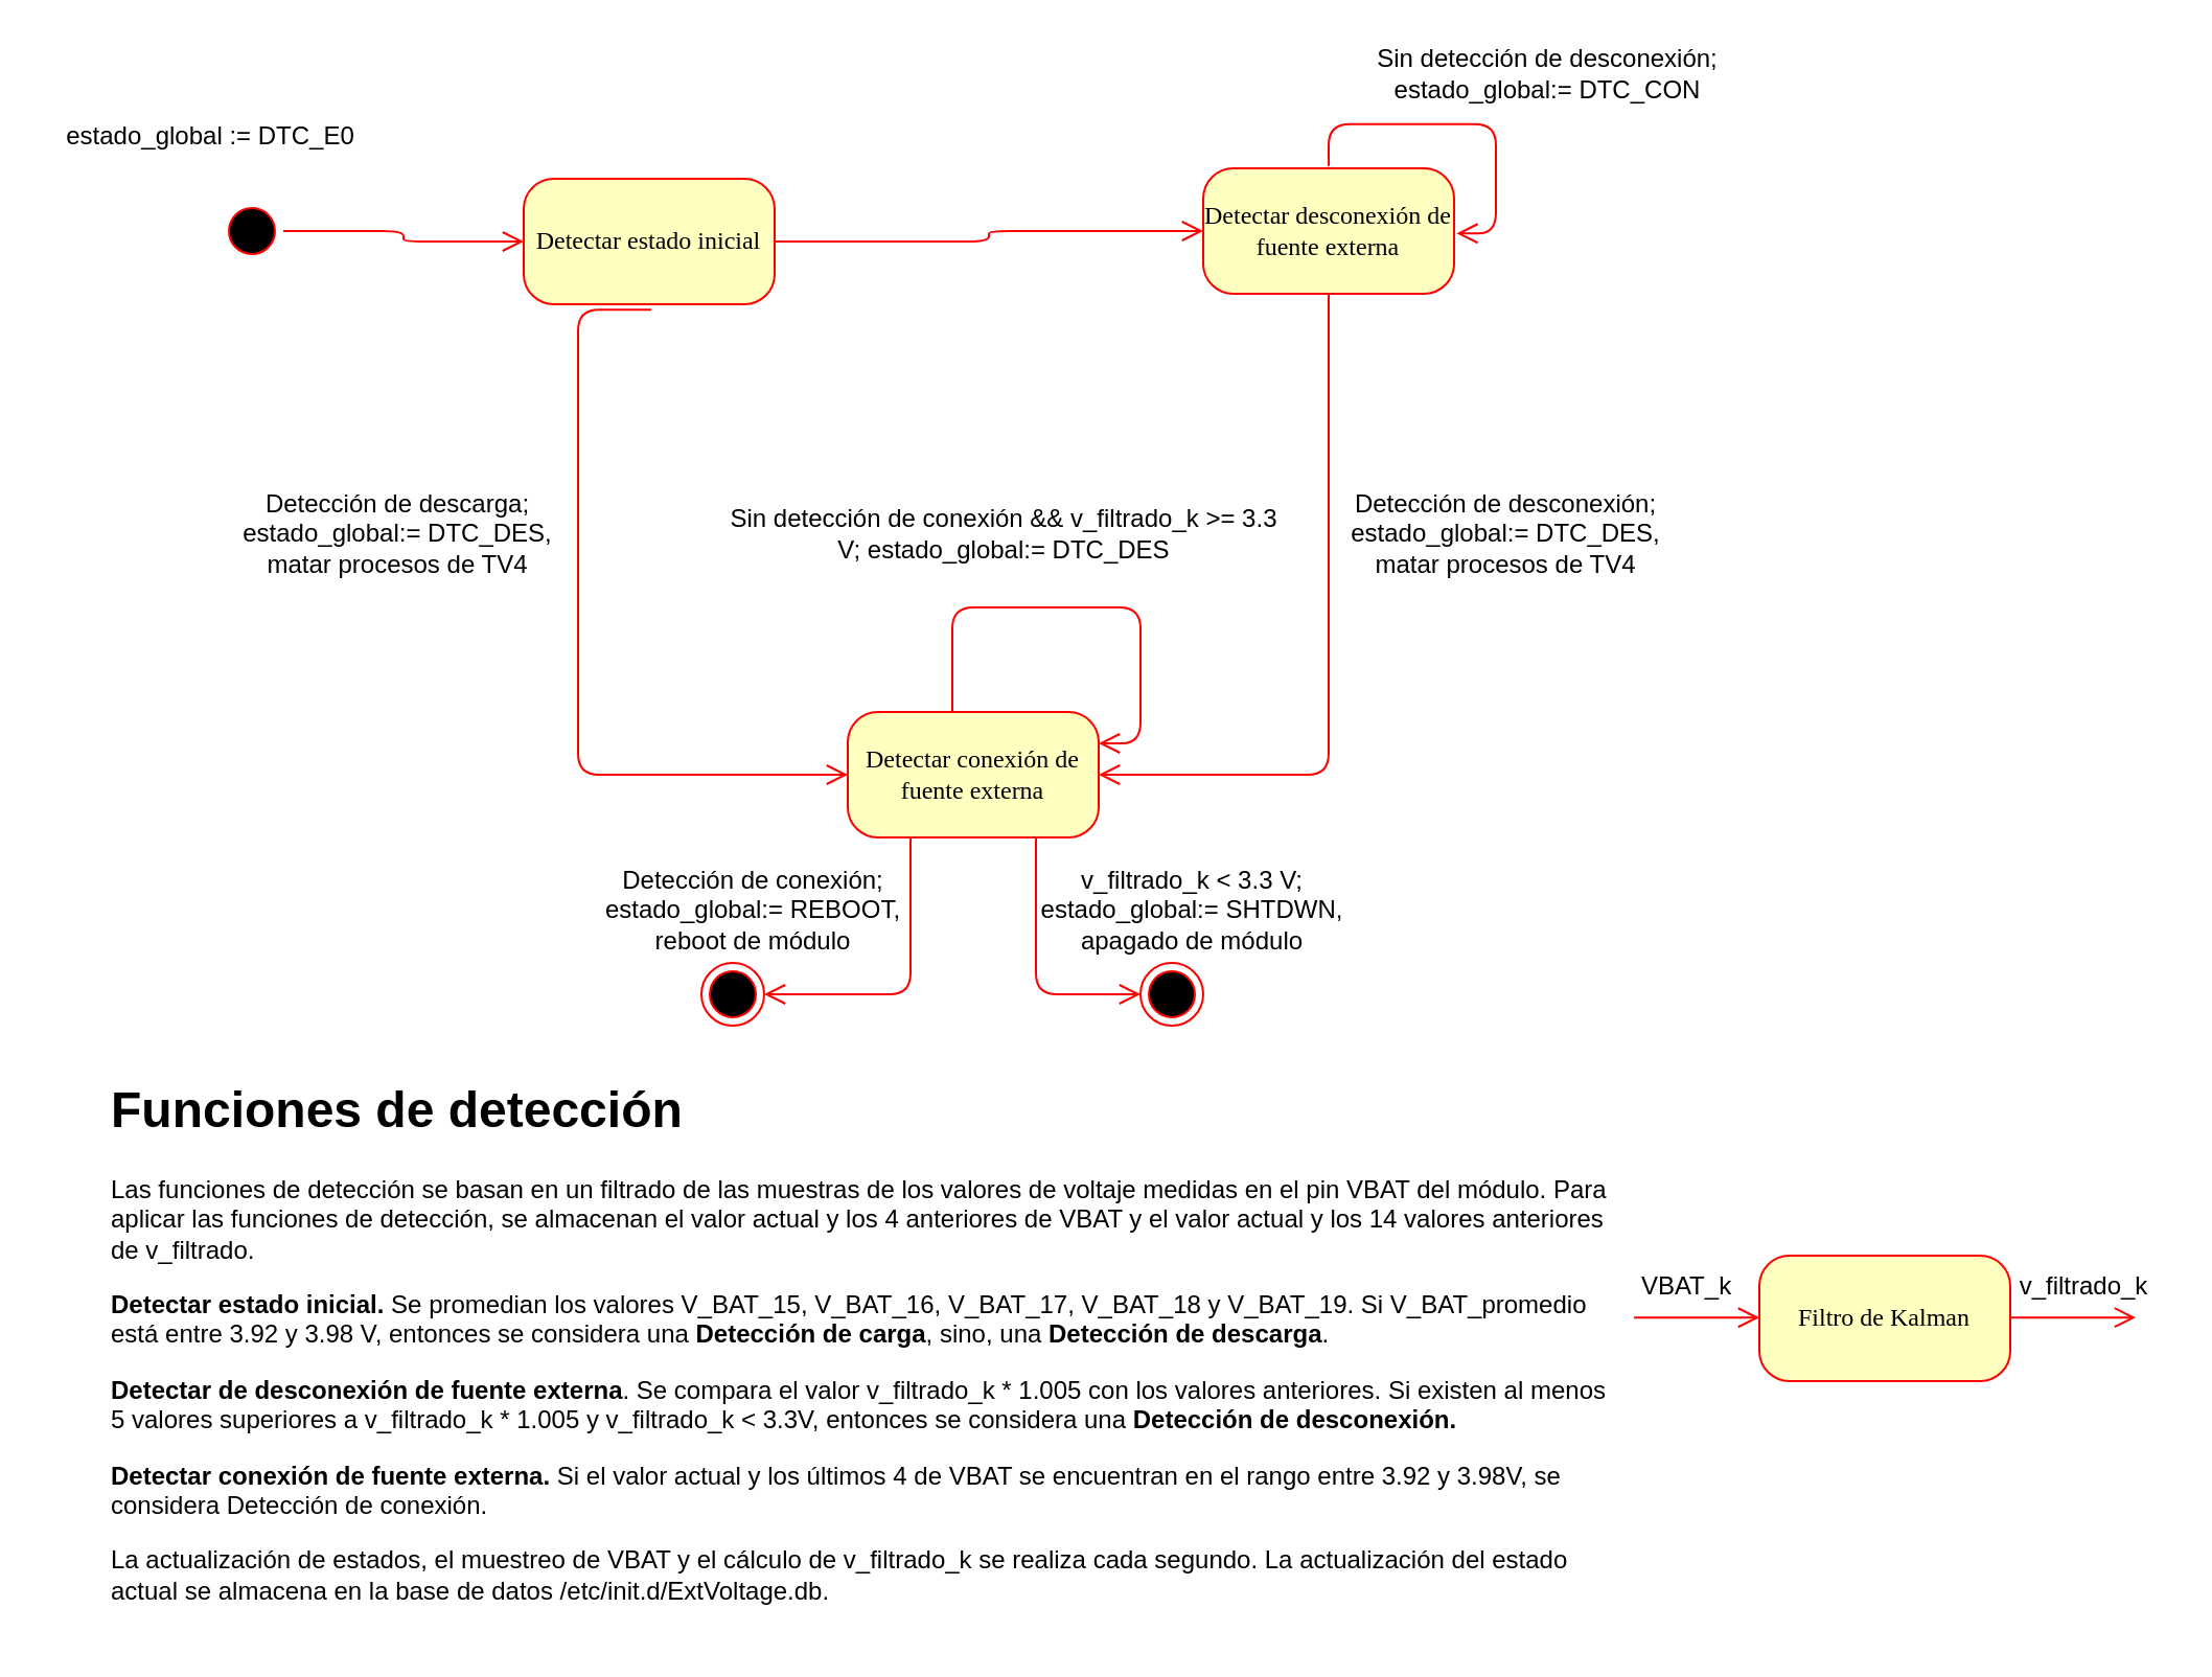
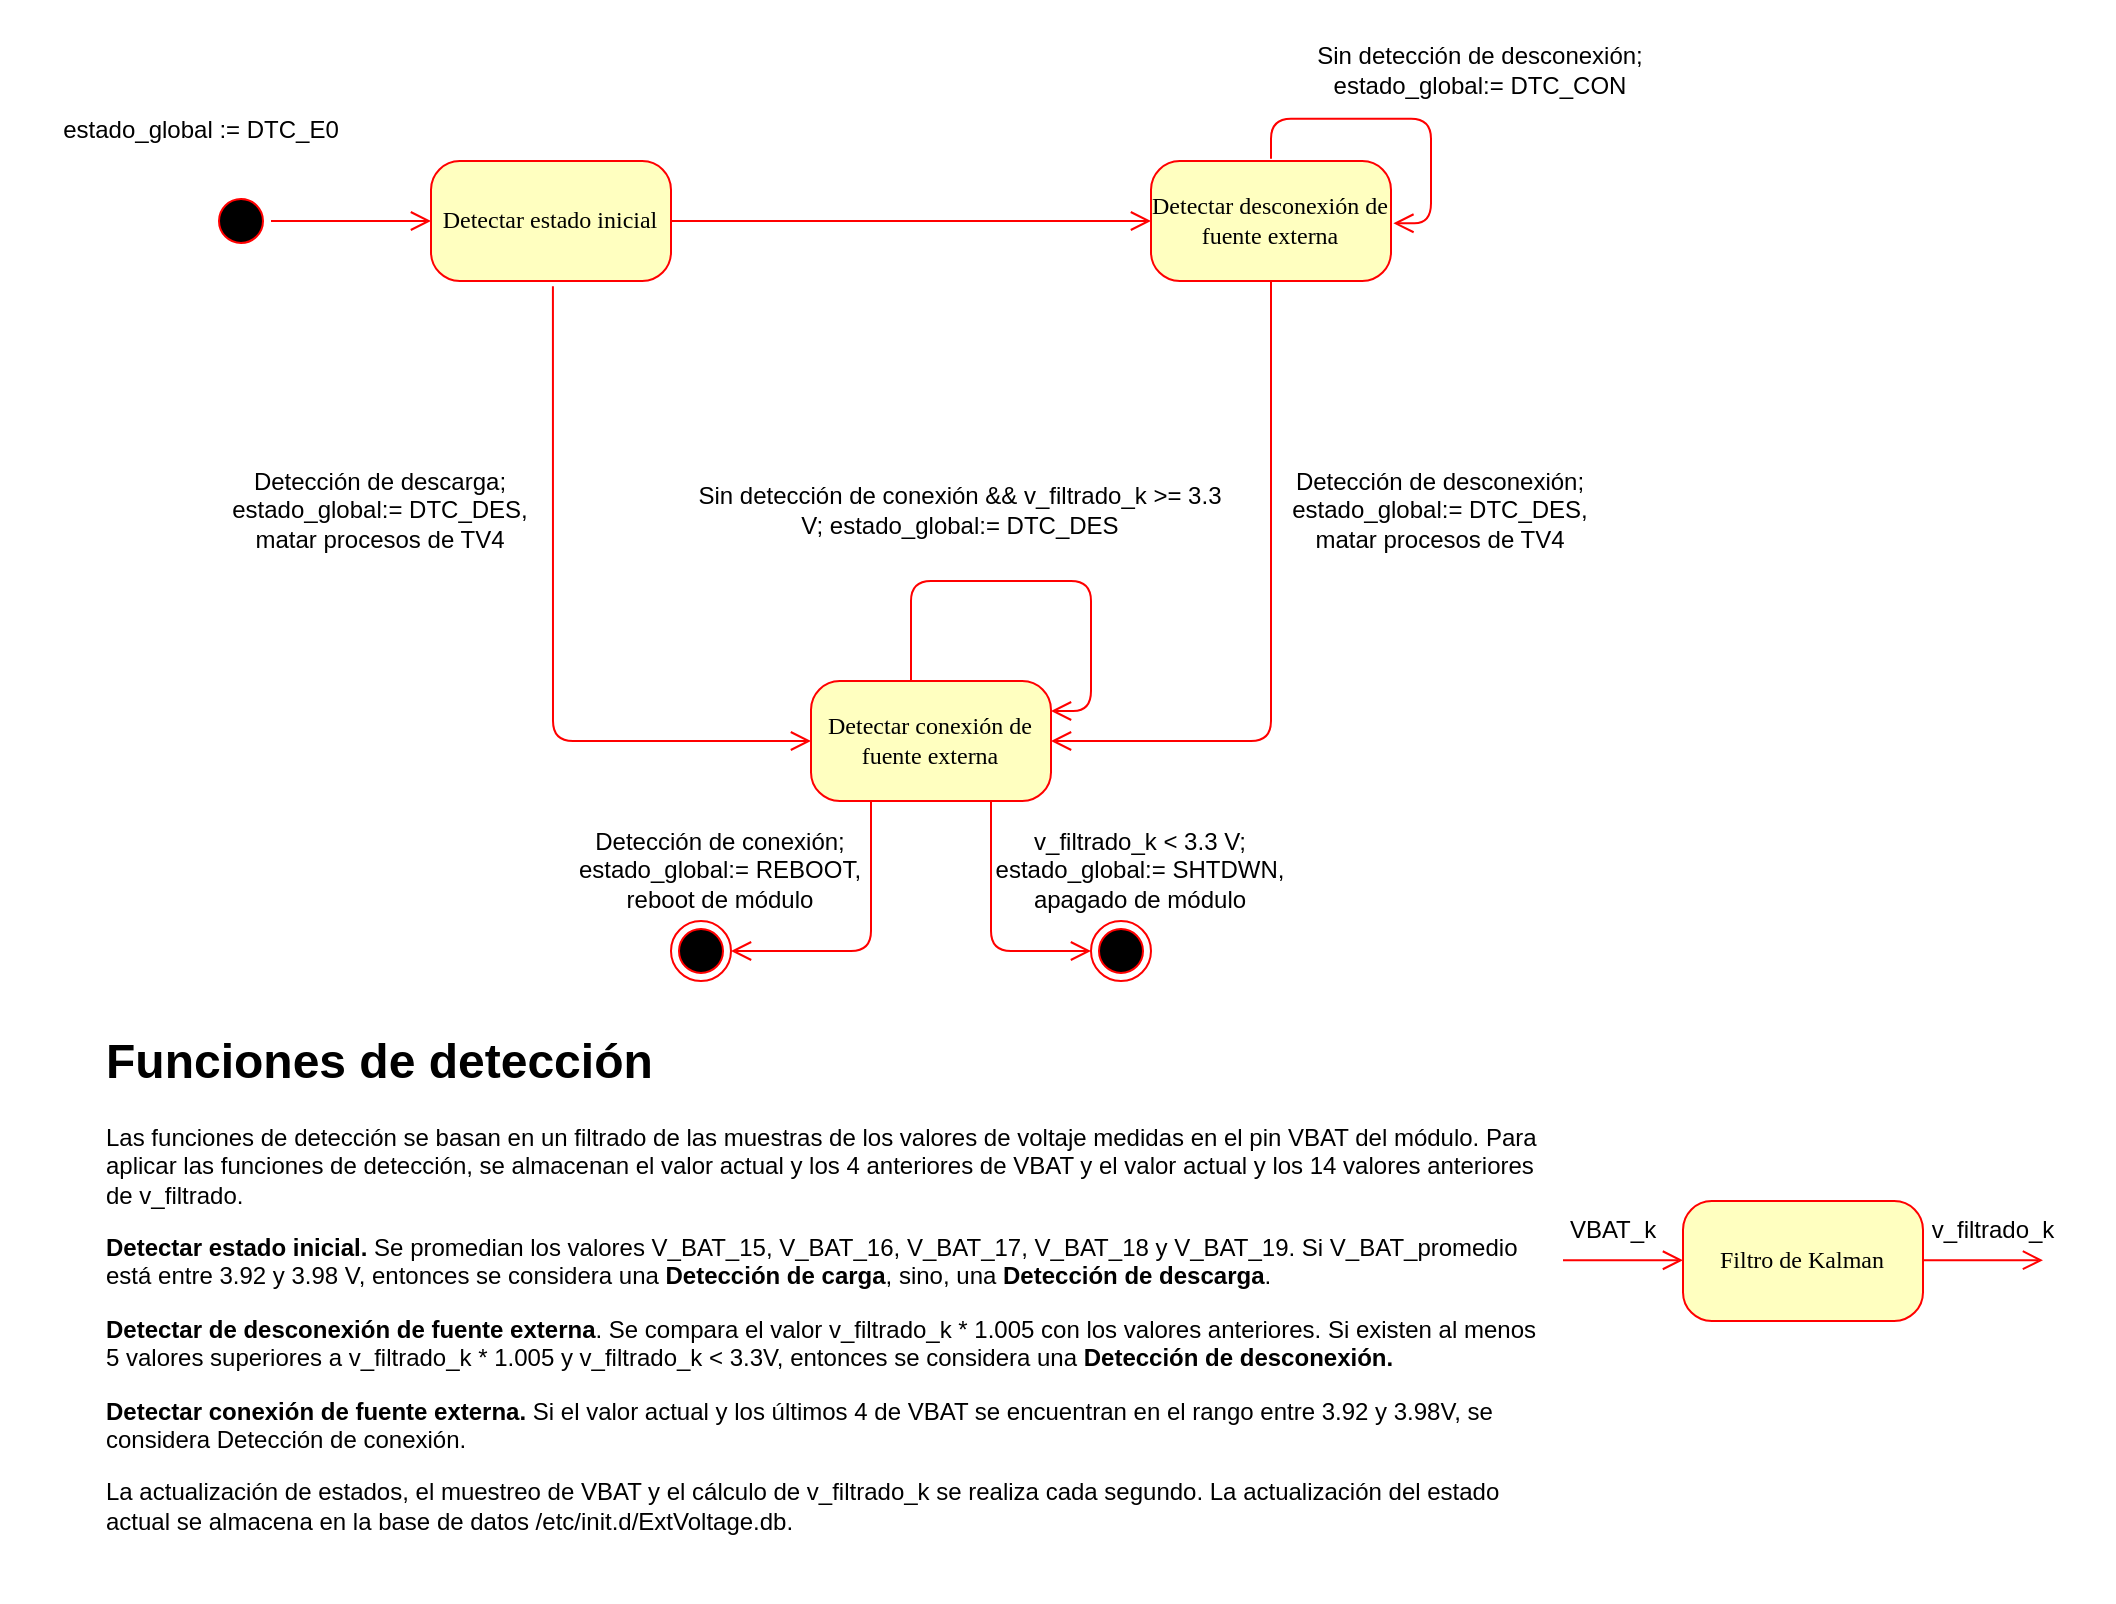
  <mxCell id="0" />
  <mxCell id="1" parent="0" />
  <mxCell id="2" value="" style="ellipse;html=1;shape=startState;fillColor=#000000;strokeColor=#ff0000;rounded=1;shadow=0;comic=0;labelBackgroundColor=none;fontFamily=Verdana;fontSize=12;fontColor=#000000;align=center;direction=south;" parent="1" vertex="1"><mxGeometry x="105" y="95" width="30" height="30" as="geometry" /></mxCell>
- <mxCell id="3" value="Detectar estado inicial" style="rounded=1;whiteSpace=wrap;html=1;arcSize=24;fillColor=#ffffc0;strokeColor=#ff0000;shadow=0;comic=0;labelBackgroundColor=none;fontFamily=Verdana;fontSize=12;fontColor=#000000;align=center;" parent="1" vertex="1"><mxGeometry x="250" y="85" width="120" height="60" as="geometry" /></mxCell>
+ <mxCell id="3" value="Detectar estado inicial" style="rounded=1;whiteSpace=wrap;html=1;arcSize=24;fillColor=#ffffc0;strokeColor=#ff0000;shadow=0;comic=0;labelBackgroundColor=none;fontFamily=Verdana;fontSize=12;fontColor=#000000;align=center;" parent="1" vertex="1"><mxGeometry x="215" y="80" width="120" height="60" as="geometry" /></mxCell>
  <mxCell id="4" style="edgeStyle=orthogonalEdgeStyle;html=1;labelBackgroundColor=none;endArrow=open;endSize=8;strokeColor=#ff0000;fontFamily=Verdana;fontSize=12;align=left;" parent="1" source="2" target="3" edge="1"><mxGeometry relative="1" as="geometry" /></mxCell>
  <mxCell id="5" value="" style="ellipse;html=1;shape=endState;fillColor=#000000;strokeColor=#ff0000;rounded=1;shadow=0;comic=0;labelBackgroundColor=none;fontFamily=Verdana;fontSize=12;fontColor=#000000;align=center;" parent="1" vertex="1"><mxGeometry x="335" y="460" width="30" height="30" as="geometry" /></mxCell>
  <mxCell id="6" value="Detectar conexión de fuente externa" style="rounded=1;whiteSpace=wrap;html=1;arcSize=24;fillColor=#ffffc0;strokeColor=#ff0000;shadow=0;comic=0;labelBackgroundColor=none;fontFamily=Verdana;fontSize=12;fontColor=#000000;align=center;" vertex="1" parent="1"><mxGeometry x="405" y="340" width="120" height="60" as="geometry" /></mxCell>
  <mxCell id="7" value="estado_global := DTC_E0" style="text;html=1;align=center;verticalAlign=middle;resizable=0;points=[];autosize=1;strokeColor=none;fillColor=none;" vertex="1" parent="1"><mxGeometry x="20" y="50" width="160" height="30" as="geometry" /></mxCell>
  <mxCell id="8" value="Detectar desconexión de fuente externa" style="rounded=1;whiteSpace=wrap;html=1;arcSize=24;fillColor=#ffffc0;strokeColor=#ff0000;shadow=0;comic=0;labelBackgroundColor=none;fontFamily=Verdana;fontSize=12;fontColor=#000000;align=center;" vertex="1" parent="1"><mxGeometry x="575" y="80" width="120" height="60" as="geometry" /></mxCell>
  <mxCell id="9" style="edgeStyle=orthogonalEdgeStyle;html=1;labelBackgroundColor=none;endArrow=open;endSize=8;strokeColor=#ff0000;fontFamily=Verdana;fontSize=12;align=left;exitX=1;exitY=0.5;exitDx=0;exitDy=0;entryX=0;entryY=0.5;entryDx=0;entryDy=0;" edge="1" parent="1" source="3" target="8"><mxGeometry relative="1" as="geometry"><mxPoint x="345" y="115" as="sourcePoint" /><mxPoint x="425" y="115" as="targetPoint" /></mxGeometry></mxCell>
  <mxCell id="10" style="edgeStyle=orthogonalEdgeStyle;html=1;labelBackgroundColor=none;endArrow=open;endSize=8;strokeColor=#ff0000;fontFamily=Verdana;fontSize=12;align=left;exitX=0.508;exitY=1.043;exitDx=0;exitDy=0;entryX=0;entryY=0.5;entryDx=0;entryDy=0;exitPerimeter=0;" edge="1" parent="1" source="3" target="6"><mxGeometry relative="1" as="geometry"><mxPoint x="295" y="150" as="sourcePoint" /><mxPoint x="425" y="150" as="targetPoint" /><Array as="points"><mxPoint x="276" y="370" /></Array></mxGeometry></mxCell>
  <mxCell id="11" value="Sin detección de desconexión; estado_global:= DTC_CON" style="text;html=1;align=center;verticalAlign=middle;whiteSpace=wrap;rounded=0;" vertex="1" parent="1"><mxGeometry x="655" y="20" width="170" height="30" as="geometry" /></mxCell>
  <mxCell id="12" style="edgeStyle=orthogonalEdgeStyle;html=1;labelBackgroundColor=none;endArrow=open;endSize=8;strokeColor=#ff0000;fontFamily=Verdana;fontSize=12;align=left;exitX=0.5;exitY=0;exitDx=0;exitDy=0;entryX=1.01;entryY=0.538;entryDx=0;entryDy=0;entryPerimeter=0;" edge="1" parent="1"><mxGeometry relative="1" as="geometry"><mxPoint x="635" y="78.86" as="sourcePoint" /><mxPoint x="696.2" y="111.14" as="targetPoint" /><Array as="points"><mxPoint x="715" y="58.86" /></Array></mxGeometry></mxCell>
  <mxCell id="13" value="Detección de descarga; estado_global:= DTC_DES,&lt;div&gt;matar procesos de TV4&lt;/div&gt;" style="text;html=1;align=center;verticalAlign=middle;whiteSpace=wrap;rounded=0;" vertex="1" parent="1"><mxGeometry x="105" y="230" width="170" height="50" as="geometry" /></mxCell>
  <mxCell id="14" style="edgeStyle=orthogonalEdgeStyle;html=1;labelBackgroundColor=none;endArrow=open;endSize=8;strokeColor=#ff0000;fontFamily=Verdana;fontSize=12;align=left;exitX=0.5;exitY=1;exitDx=0;exitDy=0;entryX=1;entryY=0.5;entryDx=0;entryDy=0;" edge="1" parent="1" source="8" target="6"><mxGeometry relative="1" as="geometry"><mxPoint x="815" y="160" as="sourcePoint" /><mxPoint x="876.2" y="192.28" as="targetPoint" /><Array as="points"><mxPoint x="635" y="370" /></Array></mxGeometry></mxCell>
  <mxCell id="15" value="Detección de desconexión; estado_global:= DTC_DES,&lt;div&gt;matar procesos de TV4&lt;/div&gt;" style="text;html=1;align=center;verticalAlign=middle;whiteSpace=wrap;rounded=0;" vertex="1" parent="1"><mxGeometry x="635" y="230" width="170" height="50" as="geometry" /></mxCell>
  <mxCell id="16" style="edgeStyle=orthogonalEdgeStyle;html=1;labelBackgroundColor=none;endArrow=open;endSize=8;strokeColor=#ff0000;fontFamily=Verdana;fontSize=12;align=left;exitX=0.5;exitY=0;exitDx=0;exitDy=0;entryX=1;entryY=0.25;entryDx=0;entryDy=0;" edge="1" parent="1" target="6"><mxGeometry relative="1" as="geometry"><mxPoint x="455" y="340" as="sourcePoint" /><mxPoint x="516.2" y="372.28" as="targetPoint" /><Array as="points"><mxPoint x="455" y="290" /><mxPoint x="545" y="290" /><mxPoint x="545" y="355" /></Array></mxGeometry></mxCell>
  <mxCell id="17" value="Sin detección de conexión &amp;amp;&amp;amp; v_filtrado_k &amp;gt;= 3.3 V; estado_global:= DTC_DES" style="text;html=1;align=center;verticalAlign=middle;whiteSpace=wrap;rounded=0;" vertex="1" parent="1"><mxGeometry x="345" y="230" width="270" height="50" as="geometry" /></mxCell>
  <mxCell id="18" value="" style="ellipse;html=1;shape=endState;fillColor=#000000;strokeColor=#ff0000;rounded=1;shadow=0;comic=0;labelBackgroundColor=none;fontFamily=Verdana;fontSize=12;fontColor=#000000;align=center;" vertex="1" parent="1"><mxGeometry x="545" y="460" width="30" height="30" as="geometry" /></mxCell>
  <mxCell id="19" style="edgeStyle=orthogonalEdgeStyle;html=1;labelBackgroundColor=none;endArrow=open;endSize=8;strokeColor=#ff0000;fontFamily=Verdana;fontSize=12;align=left;exitX=0.25;exitY=1;exitDx=0;exitDy=0;entryX=1;entryY=0.5;entryDx=0;entryDy=0;" edge="1" parent="1" source="6" target="5"><mxGeometry relative="1" as="geometry"><mxPoint x="455" y="470" as="sourcePoint" /><mxPoint x="584" y="697" as="targetPoint" /><Array as="points"><mxPoint x="435" y="475" /></Array></mxGeometry></mxCell>
  <mxCell id="20" value="Detección de conexión;&lt;div&gt;estado_global:= REBOOT,&lt;/div&gt;&lt;div&gt;reboot de módulo&lt;/div&gt;" style="text;html=1;align=center;verticalAlign=middle;whiteSpace=wrap;rounded=0;" vertex="1" parent="1"><mxGeometry x="285" y="410" width="150" height="50" as="geometry" /></mxCell>
  <mxCell id="21" style="edgeStyle=orthogonalEdgeStyle;html=1;labelBackgroundColor=none;endArrow=open;endSize=8;strokeColor=#ff0000;fontFamily=Verdana;fontSize=12;align=left;exitX=0.75;exitY=1;exitDx=0;exitDy=0;entryX=0;entryY=0.5;entryDx=0;entryDy=0;" edge="1" parent="1" source="6" target="18"><mxGeometry relative="1" as="geometry"><mxPoint x="805" y="330" as="sourcePoint" /><mxPoint x="735" y="405" as="targetPoint" /><Array as="points"><mxPoint x="495" y="475" /></Array></mxGeometry></mxCell>
  <mxCell id="22" value="v_filtrado_k &amp;lt; 3.3 V;&lt;div&gt;estado_global:= SHTDWN,&lt;/div&gt;&lt;div&gt;apagado de módulo&lt;/div&gt;" style="text;html=1;align=center;verticalAlign=middle;whiteSpace=wrap;rounded=0;" vertex="1" parent="1"><mxGeometry x="495" y="410" width="150" height="50" as="geometry" /></mxCell>
  <mxCell id="23" value="&lt;h1 style=&quot;margin-top: 0px;&quot;&gt;Funciones de detección&lt;/h1&gt;&lt;p&gt;Las funciones de detección se basan en un filtrado de las muestras de los valores de voltaje medidas en el pin VBAT del módulo. Para aplicar las funciones de detección, se almacenan el valor actual y los 4 anteriores de VBAT y el valor actual y los 14 valores anteriores de v_filtrado.&lt;/p&gt;&lt;p&gt;&lt;b&gt;Detectar estado inicial.&lt;/b&gt;&amp;nbsp;Se promedian los valores V_BAT_15,&amp;nbsp;&lt;span style=&quot;background-color: transparent; color: light-dark(rgb(0, 0, 0), rgb(255, 255, 255));&quot;&gt;V_BAT_16,&amp;nbsp;&lt;/span&gt;&lt;span style=&quot;background-color: transparent; color: light-dark(rgb(0, 0, 0), rgb(255, 255, 255));&quot;&gt;V_BAT_17,&amp;nbsp;&lt;/span&gt;&lt;span style=&quot;background-color: transparent; color: light-dark(rgb(0, 0, 0), rgb(255, 255, 255));&quot;&gt;V_BAT_18 y&amp;nbsp;&lt;/span&gt;&lt;span style=&quot;background-color: transparent; color: light-dark(rgb(0, 0, 0), rgb(255, 255, 255));&quot;&gt;V_BAT_19. Si V_BAT_promedio está entre 3.92 y 3.98 V, entonces se considera una &lt;b&gt;Detección de carga&lt;/b&gt;, sino, una &lt;b&gt;Detección de descarga&lt;/b&gt;.&amp;nbsp;&lt;/span&gt;&lt;/p&gt;&lt;p&gt;&lt;b&gt;Detectar de desconexión de fuente externa&lt;/b&gt;. Se compara el valor v_filtrado_k * 1.005 con los valores anteriores. Si existen al menos 5 valores superiores a v_filtrado_k * 1.005 y v_filtrado_k &amp;lt; 3.3V, entonces se considera una &lt;b&gt;Detección de desconexión.&lt;/b&gt;&lt;/p&gt;&lt;p&gt;&lt;b&gt;Detectar conexión de fuente externa. &lt;/b&gt;Si el valor actual y los últimos 4 de VBAT se encuentran en el rango entre 3.92 y 3.98V, se considera Detección de conexión.&lt;/p&gt;&lt;p&gt;La actualización de estados, el muestreo de VBAT y el cálculo de v_filtrado_k se realiza cada segundo. La actualización del estado actual se almacena en la base de datos /etc/init.d/ExtVoltage.db.&lt;/p&gt;" style="text;html=1;whiteSpace=wrap;overflow=hidden;rounded=0;" vertex="1" parent="1"><mxGeometry x="51" y="510" width="720" height="270" as="geometry" /></mxCell>
  <mxCell id="24" value="Filtro de Kalman" style="rounded=1;whiteSpace=wrap;html=1;arcSize=24;fillColor=#ffffc0;strokeColor=#ff0000;shadow=0;comic=0;labelBackgroundColor=none;fontFamily=Verdana;fontSize=12;fontColor=#000000;align=center;" vertex="1" parent="1"><mxGeometry x="841" y="600" width="120" height="60" as="geometry" /></mxCell>
  <mxCell id="25" style="edgeStyle=orthogonalEdgeStyle;html=1;labelBackgroundColor=none;endArrow=open;endSize=8;strokeColor=#ff0000;fontFamily=Verdana;fontSize=12;align=left;entryX=0;entryY=0.5;entryDx=0;entryDy=0;" edge="1" parent="1"><mxGeometry relative="1" as="geometry"><mxPoint x="781" y="629.62" as="sourcePoint" /><mxPoint x="841" y="629.62" as="targetPoint" /></mxGeometry></mxCell>
  <mxCell id="26" style="edgeStyle=orthogonalEdgeStyle;html=1;labelBackgroundColor=none;endArrow=open;endSize=8;strokeColor=#ff0000;fontFamily=Verdana;fontSize=12;align=left;entryX=0;entryY=0.5;entryDx=0;entryDy=0;" edge="1" parent="1"><mxGeometry relative="1" as="geometry"><mxPoint x="961" y="629.62" as="sourcePoint" /><mxPoint x="1021" y="629.62" as="targetPoint" /><Array as="points"><mxPoint x="1001" y="629.62" /><mxPoint x="1001" y="629.62" /></Array></mxGeometry></mxCell>
  <mxCell id="27" value="VBAT_k" style="text;html=1;align=center;verticalAlign=middle;resizable=0;points=[];autosize=1;strokeColor=none;fillColor=none;" vertex="1" parent="1"><mxGeometry x="771" y="600" width="70" height="30" as="geometry" /></mxCell>
  <mxCell id="28" value="v_filtrado_k" style="text;html=1;align=center;verticalAlign=middle;resizable=0;points=[];autosize=1;strokeColor=none;fillColor=none;" vertex="1" parent="1"><mxGeometry x="956" y="600" width="80" height="30" as="geometry" /></mxCell>
